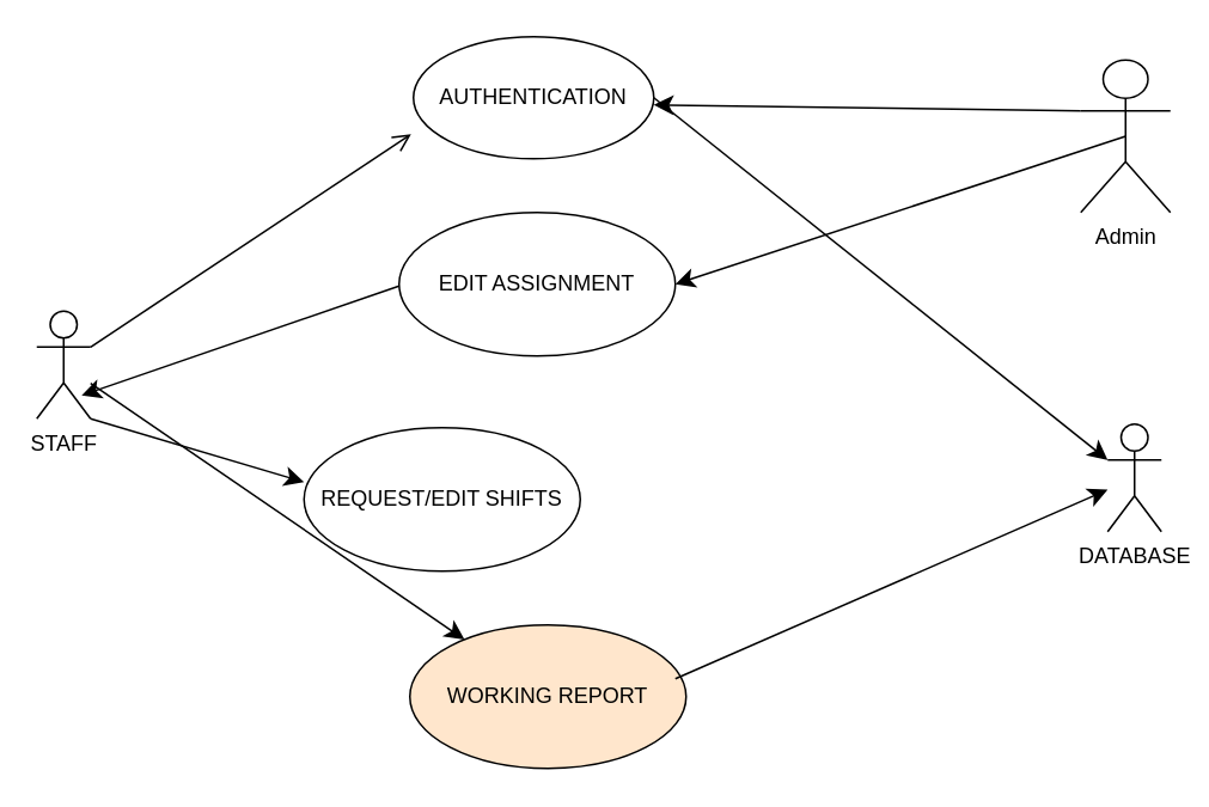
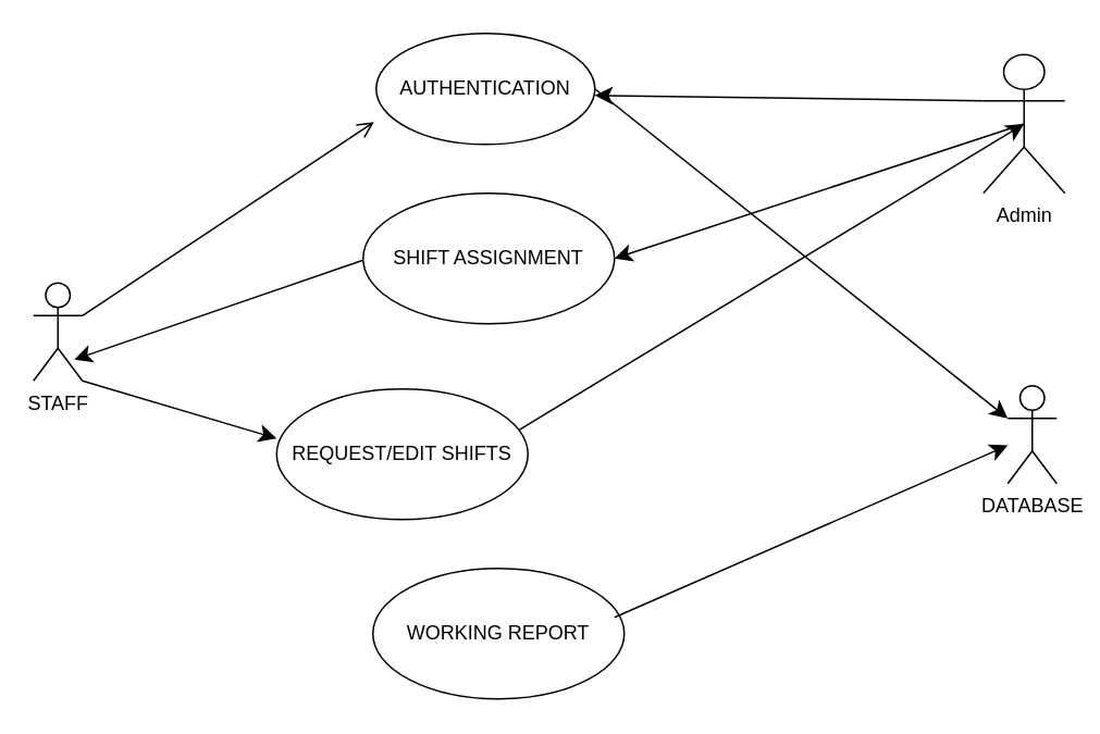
  <mxCell id="0" />
  <mxCell id="1" parent="0" />
  <mxCell id="2" value="STAFF" style="shape=umlActor;verticalLabelPosition=bottom;verticalAlign=top;html=1;outlineConnect=0;" vertex="1" parent="1"><mxGeometry x="20" y="173" width="30" height="60" as="geometry" /></mxCell>
  <mxCell id="3" value="AUTHENTICATION" style="ellipse;whiteSpace=wrap;html=1;" vertex="1" parent="1"><mxGeometry x="230" width="134" height="68" as="geometry" y="20" /></mxCell>
- <mxCell id="4" value="EDIT ASSIGNMENT" style="ellipse;whiteSpace=wrap;html=1;" vertex="1" parent="1"><mxGeometry x="222" y="118" width="154" height="80" as="geometry" /></mxCell>
+ <mxCell id="4" value="SHIFT ASSIGNMENT" style="ellipse;whiteSpace=wrap;html=1;" vertex="1" parent="1"><mxGeometry x="222" y="118" width="154" height="80" as="geometry" /></mxCell>
  <mxCell id="5" value="REQUEST/EDIT SHIFTS" style="ellipse;whiteSpace=wrap;html=1;" vertex="1" parent="1"><mxGeometry x="169" y="238" width="154" height="80" as="geometry" /></mxCell>
- <mxCell id="6" value="WORKING REPORT" style="ellipse;whiteSpace=wrap;html=1;fillColor=#ffe6cc;" vertex="1" parent="1"><mxGeometry x="228" y="348" width="154" height="80" as="geometry" /></mxCell>
+ <mxCell id="6" value="WORKING REPORT" style="ellipse;whiteSpace=wrap;html=1;" vertex="1" parent="1"><mxGeometry x="228" y="348" width="154" height="80" as="geometry" /></mxCell>
  <mxCell id="7" value="Admin" style="shape=umlActor;verticalLabelPosition=bottom;verticalAlign=top;html=1;outlineConnect=0;" vertex="1" parent="1"><mxGeometry x="602" y="33" width="50" height="85" as="geometry" /></mxCell>
  <mxCell id="8" value="" style="endArrow=open;html=1;rounded=0;fontSize=12;startSize=8;endSize=8;curved=1;entryX=-0.01;entryY=0.799;entryDx=0;entryDy=0;entryPerimeter=0;" edge="1" parent="1" source="2" target="3"><mxGeometry width="50" height="50" relative="1" as="geometry"><mxPoint x="319" y="245" as="sourcePoint" /><mxPoint x="369" y="195" as="targetPoint" /></mxGeometry></mxCell>
  <mxCell id="9" value="DATABASE" style="shape=umlActor;verticalLabelPosition=bottom;verticalAlign=top;html=1;outlineConnect=0;" vertex="1" parent="1"><mxGeometry x="617" y="236" width="30" height="60" as="geometry" /></mxCell>
  <mxCell id="10" value="" style="endArrow=classic;html=1;rounded=0;fontSize=12;startSize=8;endSize=8;curved=1;entryX=0;entryY=0.333;entryDx=0;entryDy=0;entryPerimeter=0;exitX=1;exitY=0.5;exitDx=0;exitDy=0;" edge="1" parent="1" source="3" target="9"><mxGeometry width="50" height="50" relative="1" as="geometry"><mxPoint x="319" y="245" as="sourcePoint" /><mxPoint x="369" y="195" as="targetPoint" /></mxGeometry></mxCell>
  <mxCell id="11" value="" style="endArrow=classic;html=1;rounded=0;fontSize=12;startSize=8;endSize=8;curved=1;exitX=0;exitY=0.333;exitDx=0;exitDy=0;exitPerimeter=0;" edge="1" parent="1" source="7"><mxGeometry width="50" height="50" relative="1" as="geometry"><mxPoint x="314" y="108" as="sourcePoint" /><mxPoint x="364" y="58" as="targetPoint" /></mxGeometry></mxCell>
  <mxCell id="12" value="" style="endArrow=classic;html=1;rounded=0;fontSize=12;startSize=8;endSize=8;curved=1;entryX=1;entryY=0.5;entryDx=0;entryDy=0;exitX=0.5;exitY=0.5;exitDx=0;exitDy=0;exitPerimeter=0;" edge="1" parent="1" source="7" target="4"><mxGeometry width="50" height="50" relative="1" as="geometry"><mxPoint x="602" y="69" as="sourcePoint" /><mxPoint x="442" y="131" as="targetPoint" /></mxGeometry></mxCell>
  <mxCell id="13" value="" style="endArrow=classic;html=1;rounded=0;fontSize=12;startSize=8;endSize=8;curved=1;exitX=0.5;exitY=0.5;exitDx=0;exitDy=0;exitPerimeter=0;" edge="1" parent="1"><mxGeometry width="50" height="50" relative="1" as="geometry"><mxPoint x="222" y="159" as="sourcePoint" /><mxPoint x="45" y="220" as="targetPoint" /></mxGeometry></mxCell>
  <mxCell id="14" value="" style="endArrow=classic;html=1;rounded=0;fontSize=12;startSize=8;endSize=8;curved=1;exitX=1;exitY=1;exitDx=0;exitDy=0;exitPerimeter=0;entryX=0;entryY=0.379;entryDx=0;entryDy=0;entryPerimeter=0;" edge="1" parent="1" source="2" target="5"><mxGeometry width="50" height="50" relative="1" as="geometry"><mxPoint x="392" y="181" as="sourcePoint" /><mxPoint x="442" y="131" as="targetPoint" /></mxGeometry></mxCell>
- <mxCell id="16" value="" style="endArrow=classic;html=1;rounded=0;fontSize=12;startSize=8;endSize=8;curved=1;" edge="1" parent="1" source="2" target="6"><mxGeometry width="50" height="50" relative="1" as="geometry"><mxPoint x="392" y="181" as="sourcePoint" /><mxPoint x="442" y="131" as="targetPoint" /></mxGeometry></mxCell>
+ <mxCell id="15" value="" style="endArrow=classic;html=1;rounded=0;fontSize=12;startSize=8;endSize=8;curved=1;entryX=0.5;entryY=0.5;entryDx=0;entryDy=0;exitX=0.965;exitY=0.313;exitDx=0;exitDy=0;exitPerimeter=0;entryPerimeter=0;" edge="1" parent="1" source="5" target="7"><mxGeometry width="50" height="50" relative="1" as="geometry"><mxPoint x="627" y="73" as="sourcePoint" /><mxPoint x="386" y="168" as="targetPoint" /></mxGeometry></mxCell>
  <mxCell id="17" value="" style="endArrow=classic;html=1;rounded=0;fontSize=12;startSize=8;endSize=8;curved=1;" edge="1" parent="1" target="9"><mxGeometry width="50" height="50" relative="1" as="geometry"><mxPoint x="376" y="378" as="sourcePoint" /><mxPoint x="584" y="521" as="targetPoint" /></mxGeometry></mxCell>
